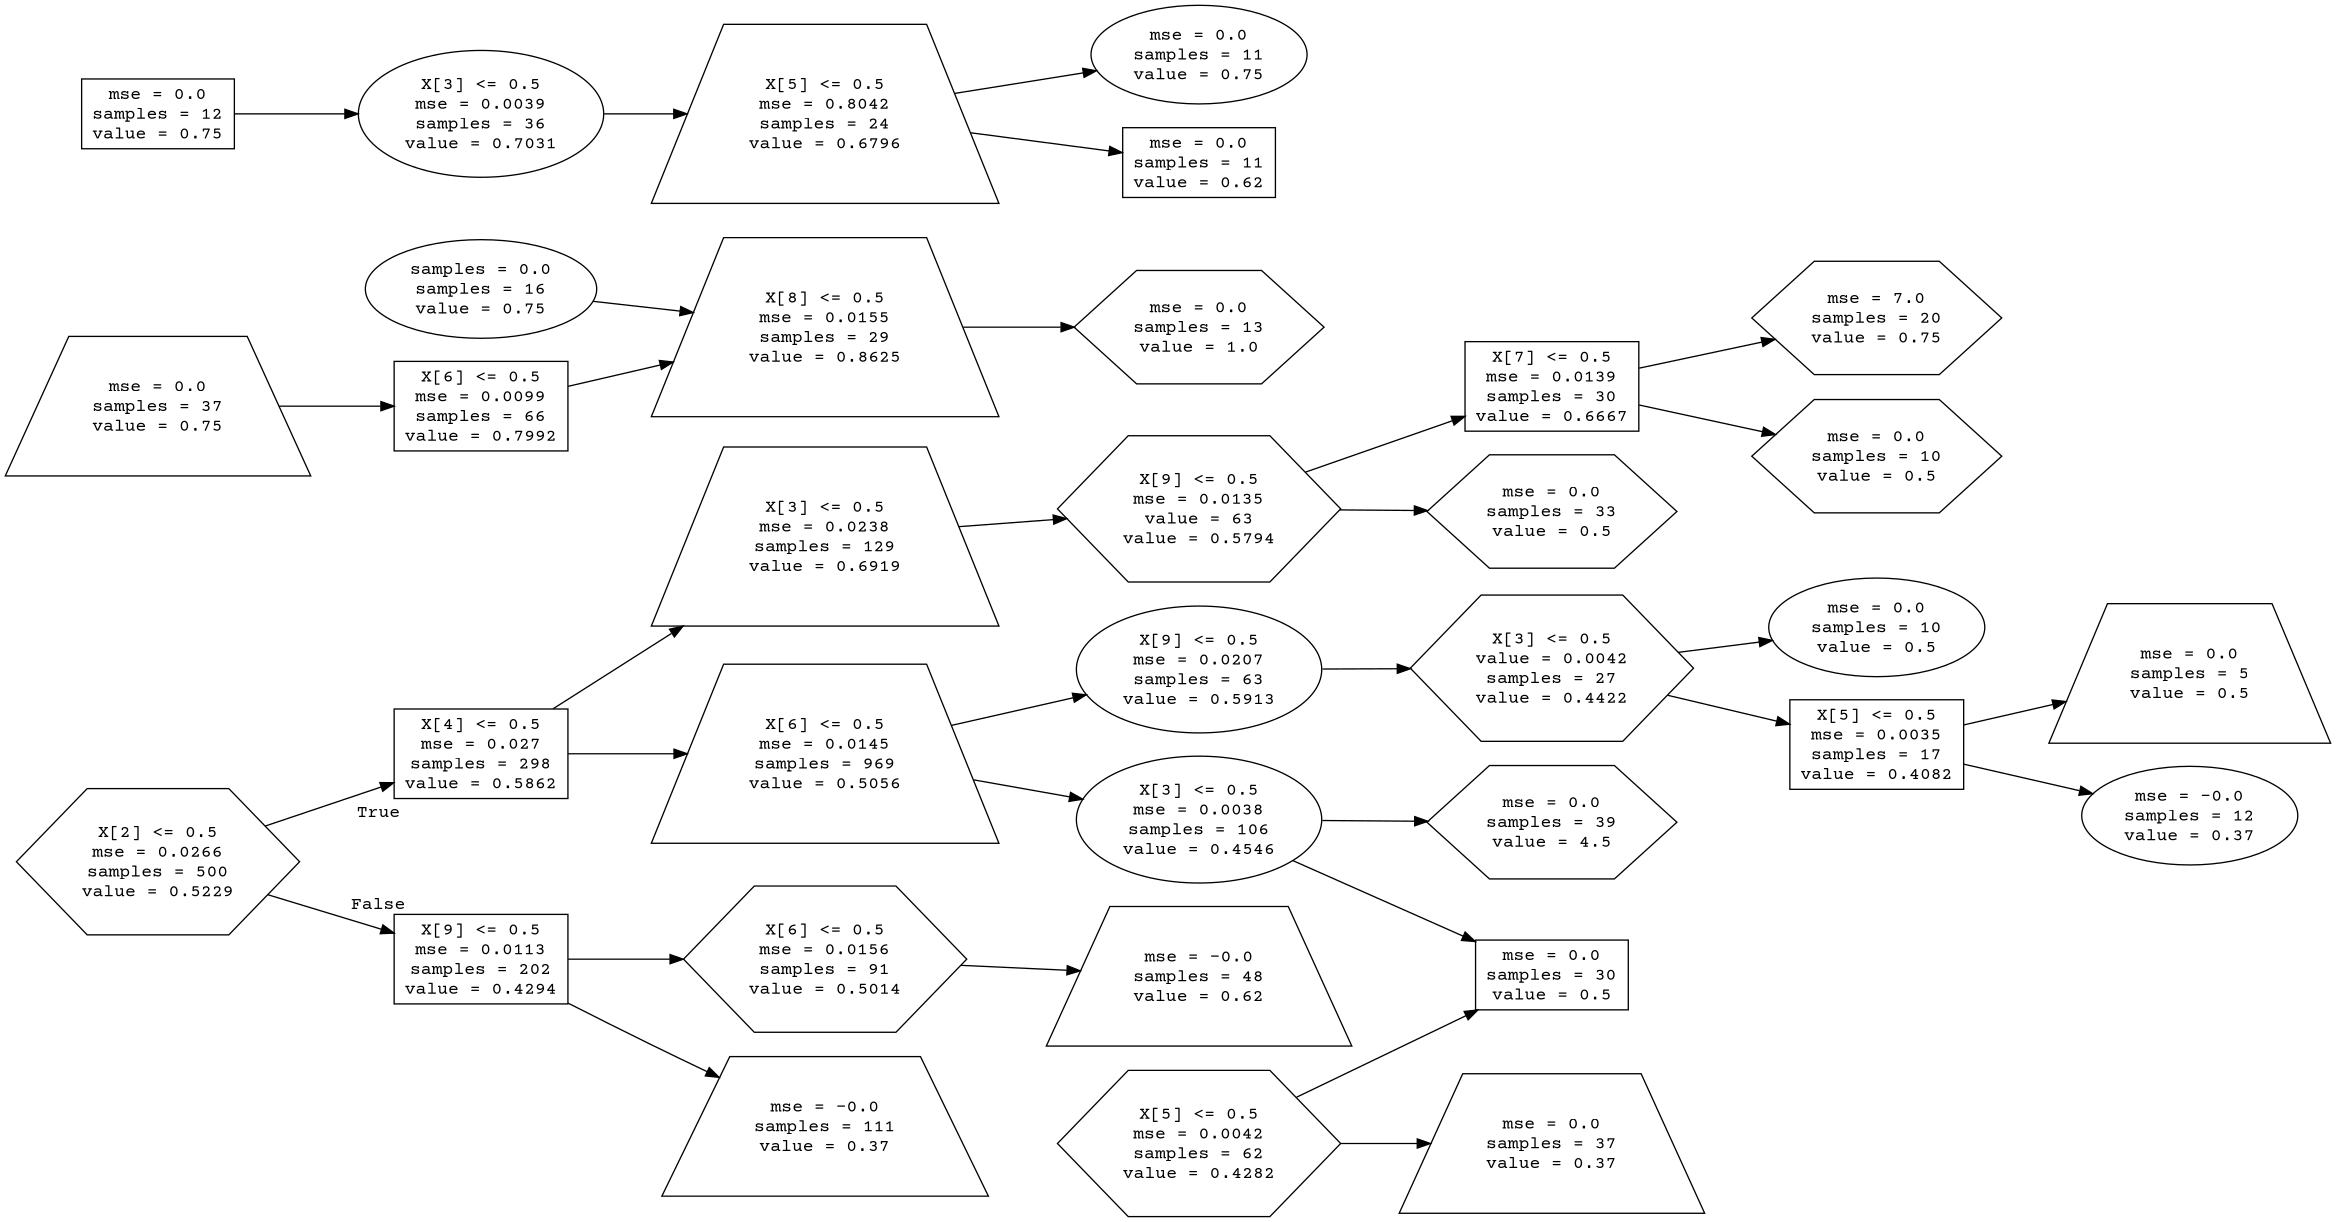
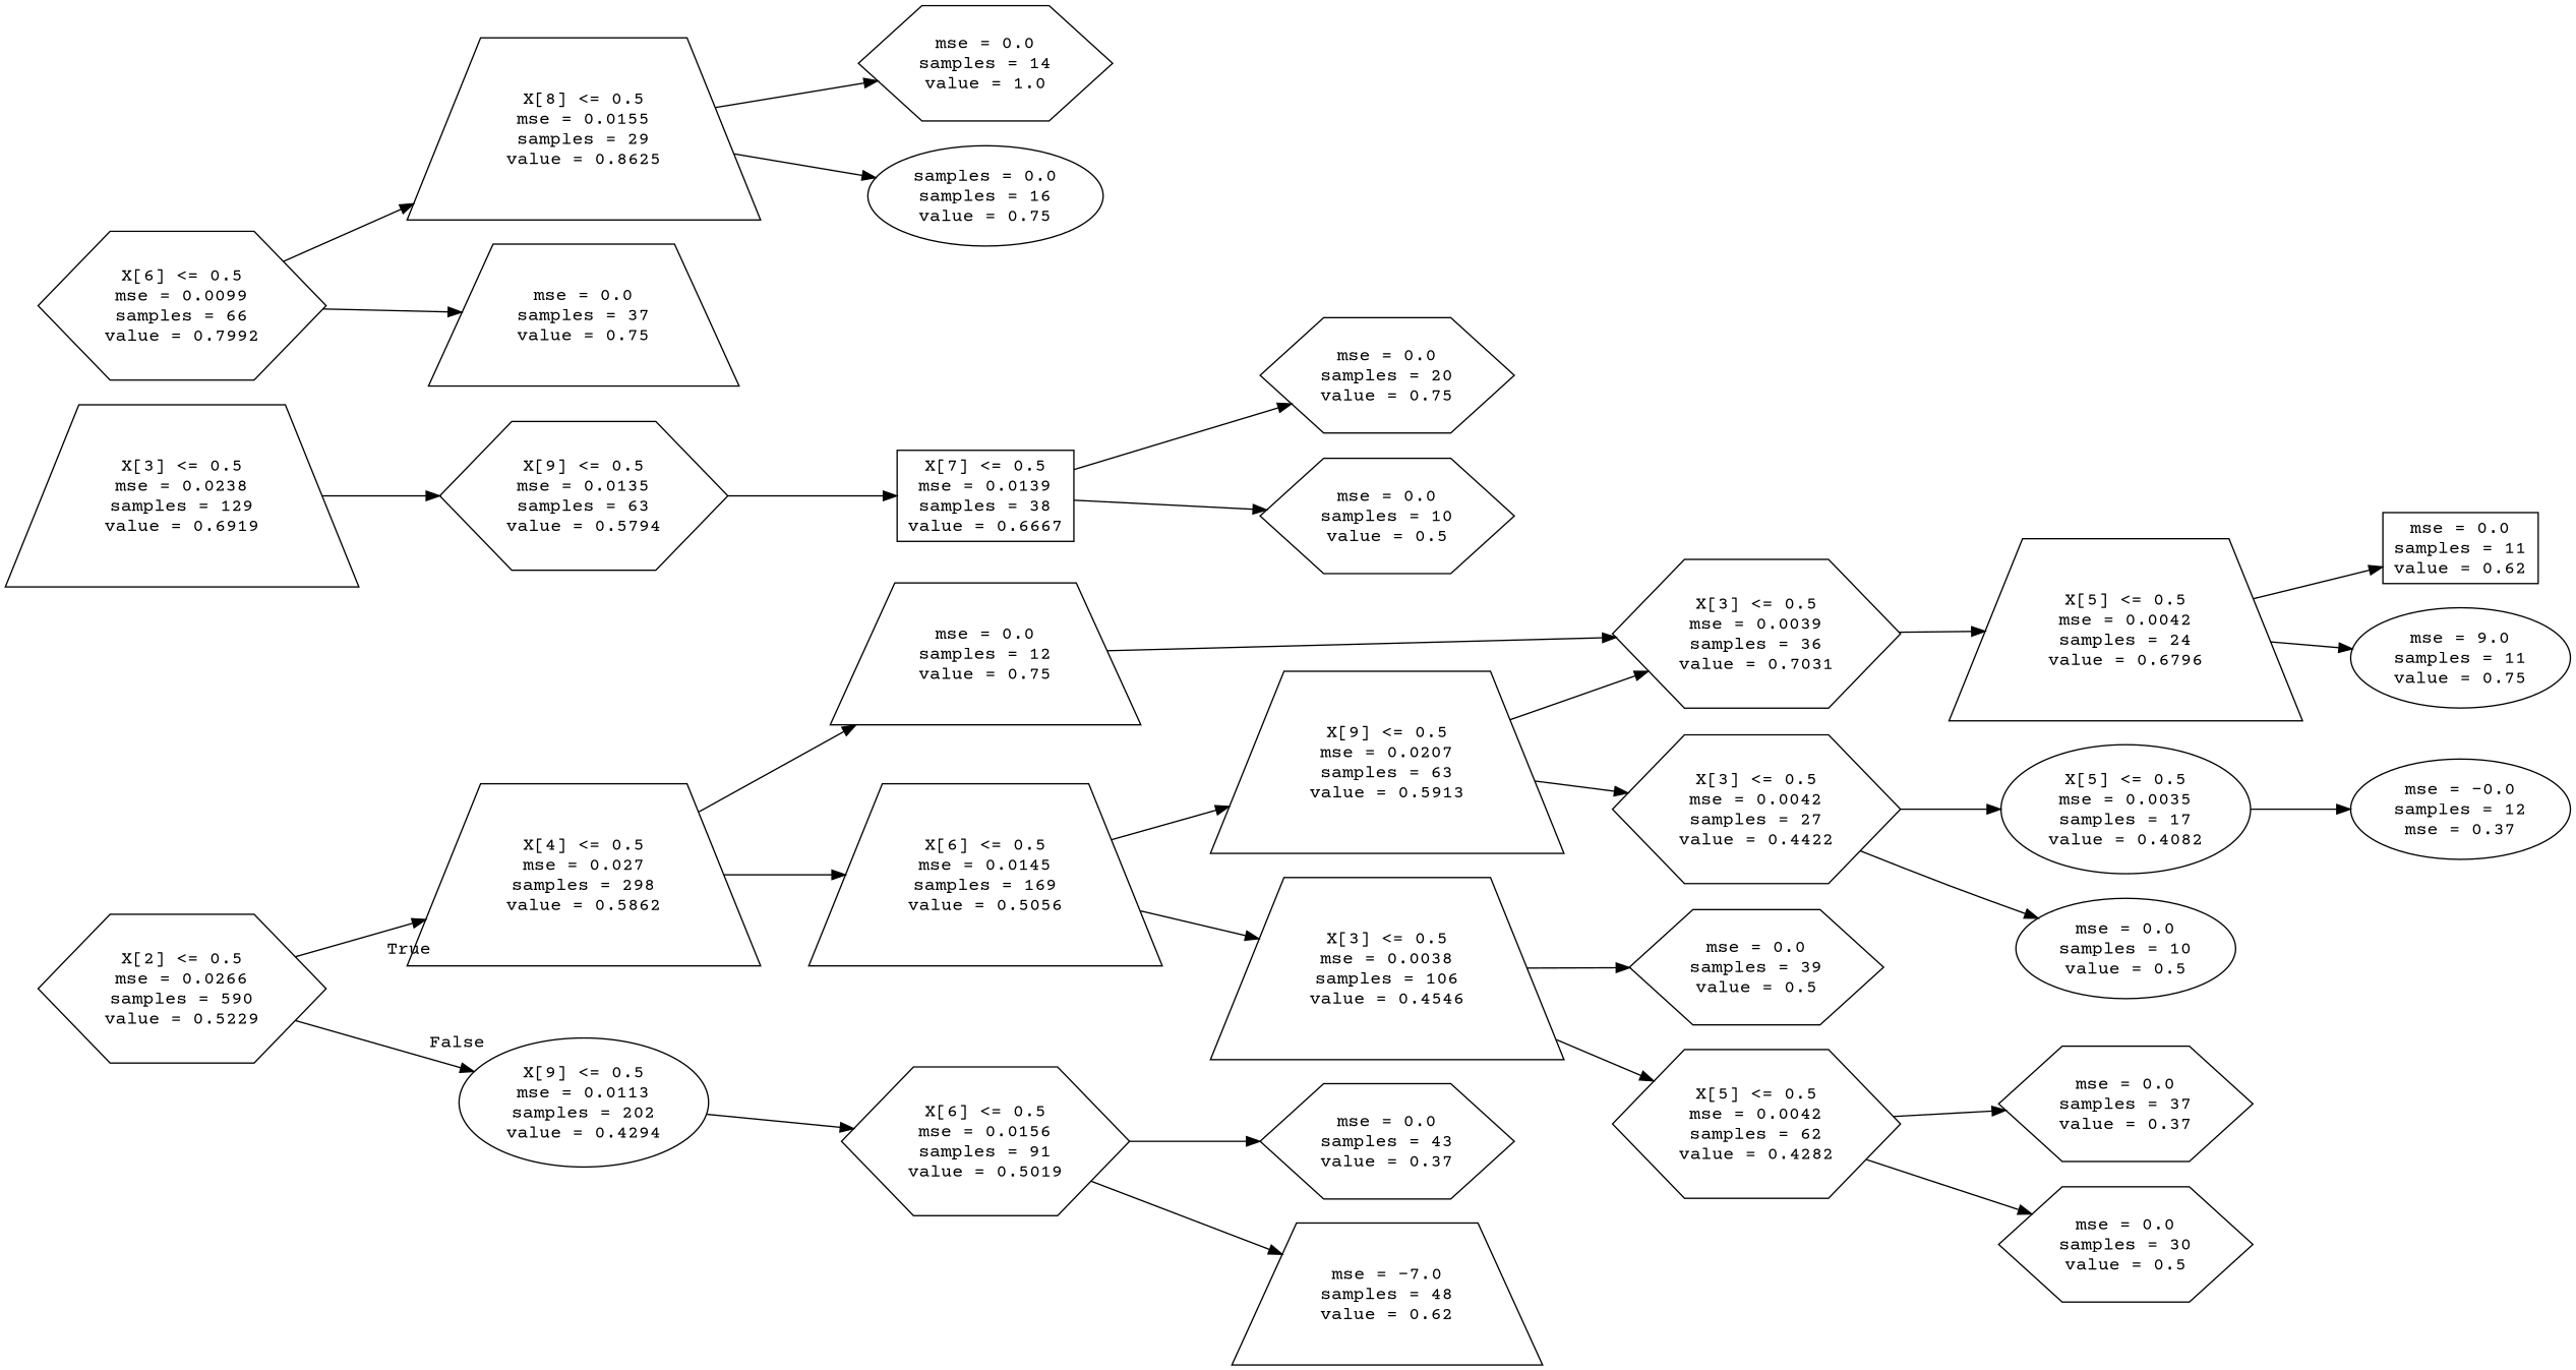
  digraph {
    fontname="Courier Prime"
    rankdir=LR
    node [fontname="Courier Prime" shape=hexagon]
    edge [fontname="Courier Prime"]
-   n1 [label="X[2] <= 0.5\nmse = 0.0266\nsamples = 500\nvalue = 0.5229"]
-   n2 [label="X[4] <= 0.5\nmse = 0.027\nsamples = 298\nvalue = 0.5862" shape=box]
-   n3 [label="X[9] <= 0.5\nmse = 0.0113\nsamples = 202\nvalue = 0.4294" shape=box]
+   n1 [label="X[2] <= 0.5\nmse = 0.0266\nsamples = 590\nvalue = 0.5229"]
+   n2 [label="X[4] <= 0.5\nmse = 0.027\nsamples = 298\nvalue = 0.5862" shape=trapezium]
+   n3 [label="X[9] <= 0.5\nmse = 0.0113\nsamples = 202\nvalue = 0.4294" shape=ellipse]
    n4 [label="X[3] <= 0.5\nmse = 0.0238\nsamples = 129\nvalue = 0.6919" shape=trapezium]
-   n5 [label="X[6] <= 0.5\nmse = 0.0145\nsamples = 969\nvalue = 0.5056" shape=trapezium]
-   n6 [label="X[6] <= 0.5\nmse = 0.0156\nsamples = 91\nvalue = 0.5014"]
-   n7 [label="mse = -0.0\nsamples = 111\nvalue = 0.37" shape=trapezium]
-   n8 [label="X[9] <= 0.5\nmse = 0.0135\nvalue = 63\nvalue = 0.5794"]
-   n9 [label="X[9] <= 0.5\nmse = 0.0207\nsamples = 63\nvalue = 0.5913" shape=ellipse]
-   n10 [label="X[3] <= 0.5\nmse = 0.0038\nsamples = 106\nvalue = 0.4546" shape=ellipse]
-   n11 [label="X[6] <= 0.5\nmse = 0.0099\nsamples = 66\nvalue = 0.7992" shape=box]
+   n5 [label="X[6] <= 0.5\nmse = 0.0145\nsamples = 169\nvalue = 0.5056" shape=trapezium]
+   n6 [label="X[6] <= 0.5\nmse = 0.0156\nsamples = 91\nvalue = 0.5019"]
+   n8 [label="X[9] <= 0.5\nmse = 0.0135\nsamples = 63\nvalue = 0.5794"]
+   n9 [label="X[9] <= 0.5\nmse = 0.0207\nsamples = 63\nvalue = 0.5913" shape=trapezium]
+   n10 [label="X[3] <= 0.5\nmse = 0.0038\nsamples = 106\nvalue = 0.4546" shape=trapezium]
+   n11 [label="X[6] <= 0.5\nmse = 0.0099\nsamples = 66\nvalue = 0.7992"]
    n12 [label="X[8] <= 0.5\nmse = 0.0155\nsamples = 29\nvalue = 0.8625" shape=trapezium]
    n13 [label="mse = 0.0\nsamples = 37\nvalue = 0.75" shape=trapezium]
-   n14 [label="X[7] <= 0.5\nmse = 0.0139\nsamples = 30\nvalue = 0.6667" shape=box]
-   n15 [label="mse = 0.0\nsamples = 33\nvalue = 0.5"]
-   n16 [label="mse = 0.0\nsamples = 13\nvalue = 1.0"]
+   n14 [label="X[7] <= 0.5\nmse = 0.0139\nsamples = 38\nvalue = 0.6667" shape=box]
+   n16 [label="mse = 0.0\nsamples = 14\nvalue = 1.0"]
    n17 [label="samples = 0.0\nsamples = 16\nvalue = 0.75" shape=ellipse]
-   n18 [label="mse = 7.0\nsamples = 20\nvalue = 0.75"]
+   n18 [label="mse = 0.0\nsamples = 20\nvalue = 0.75"]
    n19 [label="mse = 0.0\nsamples = 10\nvalue = 0.5"]
-   n20 [label="X[3] <= 0.5\nmse = 0.0039\nsamples = 36\nvalue = 0.7031" shape=ellipse]
-   n21 [label="X[3] <= 0.5\nvalue = 0.0042\nsamples = 27\nvalue = 0.4422"]
-   n22 [label="mse = 0.0\nsamples = 39\nvalue = 4.5"]
+   n20 [label="X[3] <= 0.5\nmse = 0.0039\nsamples = 36\nvalue = 0.7031"]
+   n21 [label="X[3] <= 0.5\nmse = 0.0042\nsamples = 27\nvalue = 0.4422"]
+   n22 [label="mse = 0.0\nsamples = 39\nvalue = 0.5"]
    n23 [label="X[5] <= 0.5\nmse = 0.0042\nsamples = 62\nvalue = 0.4282"]
-   n24 [label="X[5] <= 0.5\nmse = 0.8042\nsamples = 24\nvalue = 0.6796" shape=trapezium]
+   n24 [label="X[5] <= 0.5\nmse = 0.0042\nsamples = 24\nvalue = 0.6796" shape=trapezium]
    n25 [label="mse = 0.0\nsamples = 10\nvalue = 0.5" shape=ellipse]
-   n26 [label="X[5] <= 0.5\nmse = 0.0035\nsamples = 17\nvalue = 0.4082" shape=box]
-   n27 [label="mse = 0.0\nsamples = 12\nvalue = 0.75" shape=box]
-   n28 [label="mse = 0.0\nsamples = 11\nvalue = 0.75" shape=ellipse]
+   n26 [label="X[5] <= 0.5\nmse = 0.0035\nsamples = 17\nvalue = 0.4082" shape=ellipse]
+   n27 [label="mse = 0.0\nsamples = 12\nvalue = 0.75" shape=trapezium]
+   n28 [label="mse = 9.0\nsamples = 11\nvalue = 0.75" shape=ellipse]
    n29 [label="mse = 0.0\nsamples = 11\nvalue = 0.62" shape=box]
-   n30 [label="mse = 0.0\nsamples = 5\nvalue = 0.5" shape=trapezium]
-   n31 [label="mse = -0.0\nsamples = 12\nvalue = 0.37" shape=ellipse]
-   n32 [label="mse = 0.0\nsamples = 30\nvalue = 0.5" shape=box]
-   n33 [label="mse = 0.0\nsamples = 37\nvalue = 0.37" shape=trapezium]
-   n34 [label="mse = -0.0\nsamples = 48\nvalue = 0.62" shape=trapezium]
+   n31 [label="mse = -0.0\nsamples = 12\nmse = 0.37" shape=ellipse]
+   n32 [label="mse = 0.0\nsamples = 30\nvalue = 0.5"]
+   n33 [label="mse = 0.0\nsamples = 37\nvalue = 0.37"]
+   n34 [label="mse = -7.0\nsamples = 48\nvalue = 0.62" shape=trapezium]
+   n35 [label="mse = 0.0\nsamples = 43\nvalue = 0.37"]
    n1 -> n2 [headlabel=True labelangle=45 labeldistance=2.5]
    n1 -> n3 [headlabel=False labelangle=-45 labeldistance=2.5]
-   n2 -> n4
+   n2 -> n27
    n2 -> n5
    n3 -> n6
-   n3 -> n7
    n4 -> n8
    n5 -> n9
    n5 -> n10
    n6 -> n34
+   n6 -> n35
    n8 -> n14
-   n8 -> n15
+   n9 -> n20
    n9 -> n21
    n10 -> n22
-   n10 -> n32
+   n10 -> n23
    n11 -> n12
-   n13 -> n11
+   n11 -> n13
    n12 -> n16
-   n17 -> n12
+   n12 -> n17
    n14 -> n18
    n14 -> n19
    n20 -> n24
    n21 -> n25
    n21 -> n26
    n23 -> n32
    n23 -> n33
    n24 -> n28
    n24 -> n29
-   n26 -> n30
    n26 -> n31
    n27 -> n20
  }
